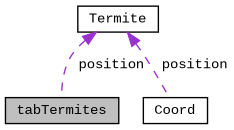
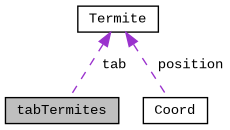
  digraph {
    fontname="Liberation Mono"
    node [color=black fillcolor=white fontname="Liberation Mono" fontsize=10 shape=record style=filled]
    edge [color=darkorchid3 dir=back fontname="Liberation Mono" fontsize=10 labelfontname=Helvetica labelfontsize=10 style=dashed]
    n1 [fillcolor=grey75 fontcolor=black height=0.2 label=tabTermites width=0.4]
    n2 [height=0.2 label=Termite width=0.4]
    n3 [height=0.2 label=Coord width=0.4]
-   n2 -> n1 [label=" position"]
+   n2 -> n1 [label=" tab"]
    n2 -> n3 [label=" position"]
  }
